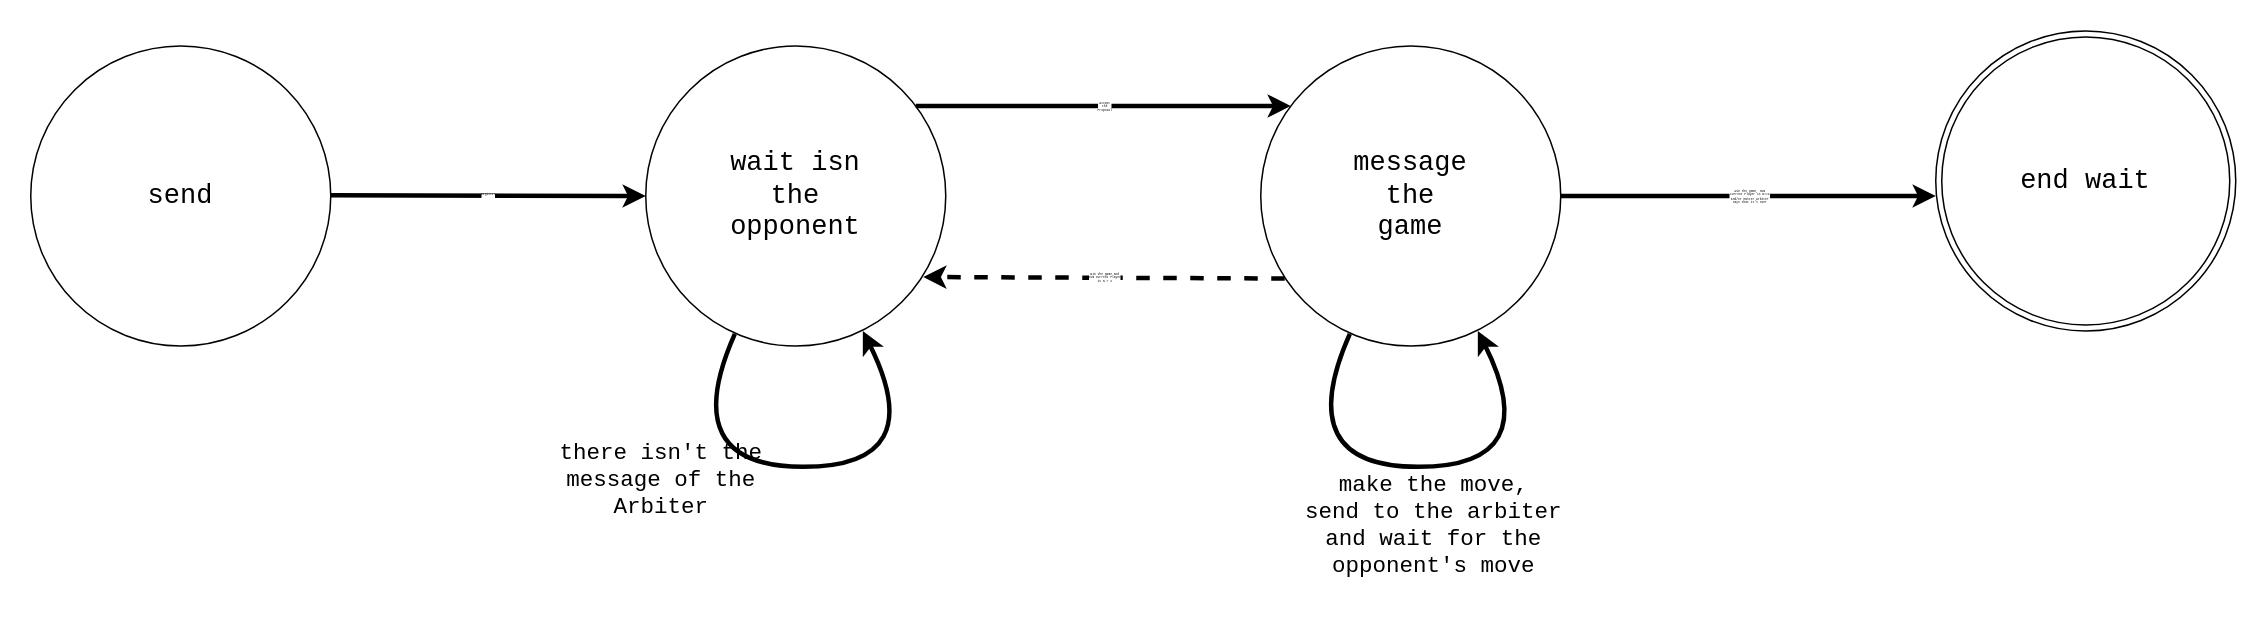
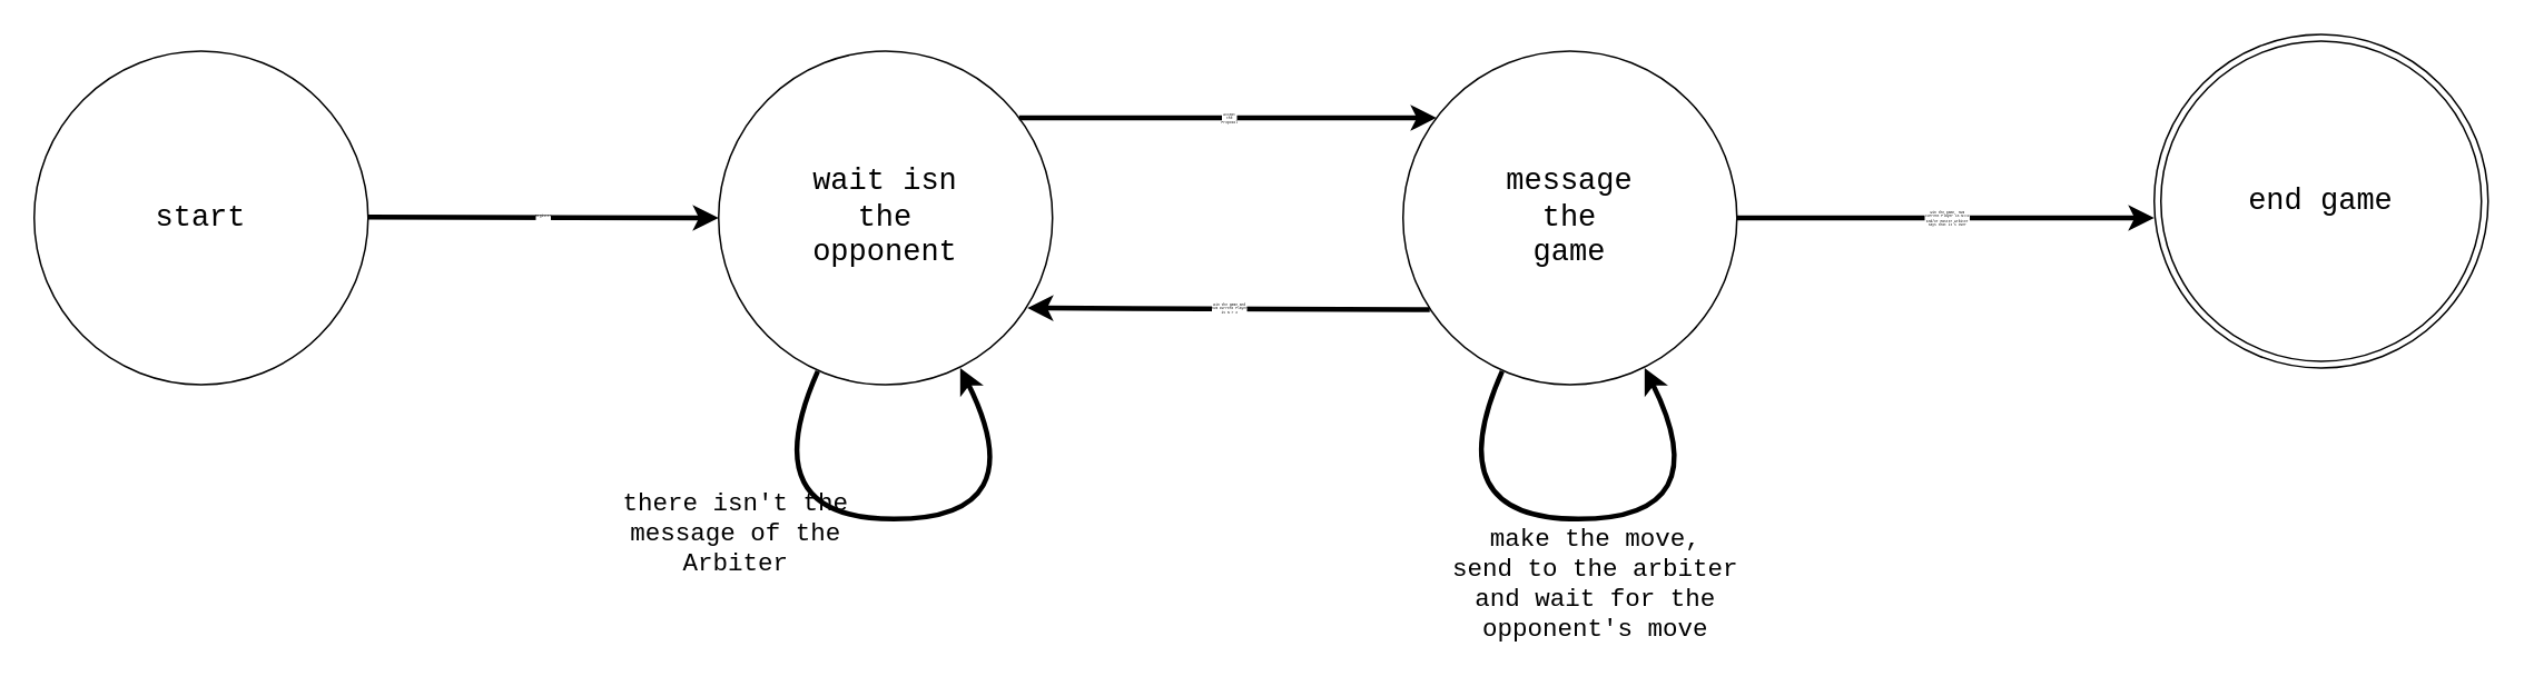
  <mxCell id="0" />
  <mxCell id="1" parent="0" />
- <mxCell id="2" value="&lt;font style=&quot;font-size: 18px;&quot;&gt;send&lt;/font&gt;" style="ellipse;whiteSpace=wrap;html=1;aspect=fixed;fontFamily=Courier New;" parent="1" vertex="1"><mxGeometry x="20" y="30" width="200" height="200" as="geometry" /></mxCell>
+ <mxCell id="2" value="&lt;font style=&quot;font-size: 18px;&quot;&gt;start&lt;/font&gt;" style="ellipse;whiteSpace=wrap;html=1;aspect=fixed;fontFamily=Courier New;" parent="1" vertex="1"><mxGeometry x="20" y="30" width="200" height="200" as="geometry" /></mxCell>
  <mxCell id="3" value="" style="endArrow=classic;html=1;rounded=0;fontFamily=Courier New;fontSize=15;strokeWidth=3;entryX=0;entryY=0.5;entryDx=0;entryDy=0;" parent="1" target="5" edge="1"><mxGeometry relative="1" as="geometry"><mxPoint x="220" y="129.5" as="sourcePoint" /><mxPoint x="480" y="130" as="targetPoint" /><Array as="points" /></mxGeometry></mxCell>
  <mxCell id="4" value="&lt;div&gt;Register&lt;/div&gt;" style="edgeLabel;resizable=0;html=1;align=center;verticalAlign=middle;fontFamily=Courier New;fontSize=2;" parent="3" connectable="0" vertex="1"><mxGeometry relative="1" as="geometry" /></mxCell>
  <mxCell id="5" value="&lt;div style=&quot;font-size: 18px;&quot;&gt;&lt;font style=&quot;font-size: 18px;&quot;&gt;wait isn&lt;/font&gt;&lt;/div&gt;&lt;div style=&quot;font-size: 18px;&quot;&gt;&lt;font style=&quot;font-size: 18px;&quot;&gt;the&lt;/font&gt;&lt;/div&gt;&lt;div style=&quot;font-size: 18px;&quot;&gt;opponent&lt;font style=&quot;font-size: 18px;&quot;&gt;&lt;br&gt;&lt;/font&gt;&lt;/div&gt;" style="ellipse;whiteSpace=wrap;html=1;aspect=fixed;fontFamily=Courier New;" parent="1" vertex="1"><mxGeometry x="430" y="30" width="200" height="200" as="geometry" /></mxCell>
  <mxCell id="6" value="&lt;div&gt;&lt;font style=&quot;font-size: 18px;&quot;&gt;&lt;br&gt;&lt;/font&gt;&lt;/div&gt;" style="text;whiteSpace=wrap;html=1;fontSize=18;fontFamily=Courier New;" parent="1" vertex="1"><mxGeometry x="750" y="80" width="30" height="50" as="geometry" /></mxCell>
  <mxCell id="7" value="&lt;div style=&quot;font-size: 18px;&quot;&gt;&lt;font style=&quot;font-size: 18px;&quot;&gt;message &lt;br&gt;&lt;/font&gt;&lt;/div&gt;&lt;div style=&quot;font-size: 18px;&quot;&gt;&lt;font style=&quot;font-size: 18px;&quot;&gt;the &lt;br&gt;&lt;/font&gt;&lt;/div&gt;&lt;div style=&quot;font-size: 18px;&quot;&gt;&lt;font style=&quot;font-size: 18px;&quot;&gt;game&lt;br&gt;&lt;/font&gt;&lt;/div&gt;" style="ellipse;whiteSpace=wrap;html=1;aspect=fixed;fontFamily=Courier New;" parent="1" vertex="1"><mxGeometry x="840" y="30" width="200" height="200" as="geometry" /></mxCell>
  <mxCell id="8" value="" style="endArrow=classic;html=1;rounded=0;fontFamily=Courier New;fontSize=15;strokeWidth=3;exitX=1;exitY=0.5;exitDx=0;exitDy=0;entryX=0.1;entryY=0.2;entryDx=0;entryDy=0;entryPerimeter=0;" parent="1" target="7" edge="1"><mxGeometry relative="1" as="geometry"><mxPoint x="610" y="70" as="sourcePoint" /><mxPoint x="830" y="70" as="targetPoint" /><Array as="points"><mxPoint x="700" y="70" /></Array></mxGeometry></mxCell>
  <mxCell id="9" value="&lt;div&gt;Accept&lt;/div&gt;&lt;div&gt;the &lt;br&gt;&lt;/div&gt;&lt;div&gt;Proposal&lt;/div&gt;" style="edgeLabel;resizable=0;html=1;align=center;verticalAlign=middle;fontFamily=Courier New;fontSize=2;" parent="8" connectable="0" vertex="1"><mxGeometry relative="1" as="geometry" /></mxCell>
- <mxCell id="10" value="end wait" style="ellipse;shape=doubleEllipse;whiteSpace=wrap;html=1;aspect=fixed;fontFamily=Courier New;fontSize=18;" parent="1" vertex="1"><mxGeometry x="1290" y="20" width="200" height="200" as="geometry" /></mxCell>
+ <mxCell id="10" value="end game" style="ellipse;shape=doubleEllipse;whiteSpace=wrap;html=1;aspect=fixed;fontFamily=Courier New;fontSize=18;" parent="1" vertex="1"><mxGeometry x="1290" y="20" width="200" height="200" as="geometry" /></mxCell>
  <mxCell id="11" value="" style="curved=1;endArrow=classic;html=1;rounded=0;fontFamily=Courier New;fontSize=18;strokeWidth=3;" edge="1" parent="1"><mxGeometry width="50" height="50" relative="1" as="geometry"><mxPoint x="489.386" y="221.941" as="sourcePoint" /><mxPoint x="574.721" y="220.003" as="targetPoint" /><Array as="points"><mxPoint x="450" y="310.56" /><mxPoint x="620" y="310.56" /></Array></mxGeometry></mxCell>
  <mxCell id="12" value="&lt;div style=&quot;font-size: 15px;&quot;&gt;&lt;font style=&quot;font-size: 15px;&quot; face=&quot;Courier New&quot;&gt;there isn't the &lt;br&gt;&lt;/font&gt;&lt;/div&gt;&lt;div style=&quot;font-size: 15px;&quot;&gt;&lt;font style=&quot;font-size: 15px;&quot; face=&quot;Courier New&quot;&gt;message of the &lt;br&gt;&lt;/font&gt;&lt;/div&gt;&lt;div style=&quot;font-size: 15px;&quot;&gt;&lt;font style=&quot;font-size: 15px;&quot; face=&quot;Courier New&quot;&gt;Arbiter&lt;br&gt;&lt;/font&gt;&lt;/div&gt;" style="text;html=1;align=center;verticalAlign=middle;resizable=0;points=[];autosize=1;strokeColor=none;fillColor=none;fontSize=15;fontFamily=Courier New;" vertex="1" parent="1"><mxGeometry x="360" y="285" width="160" height="70" as="geometry" /></mxCell>
  <mxCell id="13" value="" style="curved=1;endArrow=classic;html=1;rounded=0;fontFamily=Courier New;fontSize=18;strokeWidth=3;" edge="1" parent="1"><mxGeometry width="50" height="50" relative="1" as="geometry"><mxPoint x="899.386" y="221.941" as="sourcePoint" /><mxPoint x="984.721" y="220.003" as="targetPoint" /><Array as="points"><mxPoint x="860" y="310.56" /><mxPoint x="1030" y="310.56" /></Array></mxGeometry></mxCell>
  <mxCell id="14" value="&lt;div&gt;make the move,&lt;/div&gt;&lt;div&gt;send to the arbiter&lt;/div&gt;&lt;div&gt;and wait for the&lt;/div&gt;&lt;div&gt;opponent's move&lt;br&gt;&lt;/div&gt;" style="text;html=1;align=center;verticalAlign=middle;resizable=0;points=[];autosize=1;strokeColor=none;fillColor=none;fontSize=15;fontFamily=Courier New;" vertex="1" parent="1"><mxGeometry x="860" y="305" width="190" height="90" as="geometry" /></mxCell>
- <mxCell id="15" value="" style="endArrow=classic;html=1;rounded=0;fontFamily=Courier New;fontSize=15;strokeWidth=3;exitX=0.08;exitY=0.775;exitDx=0;exitDy=0;exitPerimeter=0;entryX=0.925;entryY=0.77;entryDx=0;entryDy=0;entryPerimeter=0;dashed=1;" edge="1" parent="1" source="7" target="5"><mxGeometry relative="1" as="geometry"><mxPoint x="876" y="184" as="sourcePoint" /><mxPoint x="620" y="185" as="targetPoint" /><Array as="points" /></mxGeometry></mxCell>
+ <mxCell id="15" value="" style="endArrow=classic;html=1;rounded=0;fontFamily=Courier New;fontSize=15;strokeWidth=3;exitX=0.08;exitY=0.775;exitDx=0;exitDy=0;exitPerimeter=0;entryX=0.925;entryY=0.77;entryDx=0;entryDy=0;entryPerimeter=0;" edge="1" parent="1" source="7" target="5"><mxGeometry relative="1" as="geometry"><mxPoint x="876" y="184" as="sourcePoint" /><mxPoint x="620" y="185" as="targetPoint" /><Array as="points" /></mxGeometry></mxCell>
  <mxCell id="16" value="&lt;div&gt;win the game and &lt;br&gt;&lt;/div&gt;&lt;div&gt;num current Player&lt;/div&gt;&lt;div&gt;is N &amp;gt; 2&lt;br&gt;&lt;/div&gt;" style="edgeLabel;resizable=0;html=1;align=center;verticalAlign=middle;fontFamily=Courier New;fontSize=2;" connectable="0" vertex="1" parent="15"><mxGeometry relative="1" as="geometry" /></mxCell>
  <mxCell id="17" value="" style="endArrow=classic;html=1;rounded=0;fontFamily=Courier New;fontSize=15;strokeWidth=3;exitX=1;exitY=0.5;exitDx=0;exitDy=0;entryX=0.1;entryY=0.2;entryDx=0;entryDy=0;entryPerimeter=0;" edge="1" parent="1"><mxGeometry relative="1" as="geometry"><mxPoint x="1040" y="130" as="sourcePoint" /><mxPoint x="1290" y="130" as="targetPoint" /><Array as="points"><mxPoint x="1130" y="130" /><mxPoint x="1280" y="130" /></Array></mxGeometry></mxCell>
  <mxCell id="18" value="&lt;div&gt;win the game, num &lt;br&gt;&lt;/div&gt;&lt;div&gt;current Player is N==2&lt;/div&gt;&lt;div&gt;and/or Master Arbiter&lt;/div&gt;&lt;div&gt;says that it's over&lt;/div&gt;" style="edgeLabel;resizable=0;html=1;align=center;verticalAlign=middle;fontFamily=Courier New;fontSize=2;" connectable="0" vertex="1" parent="17"><mxGeometry relative="1" as="geometry" /></mxCell>
